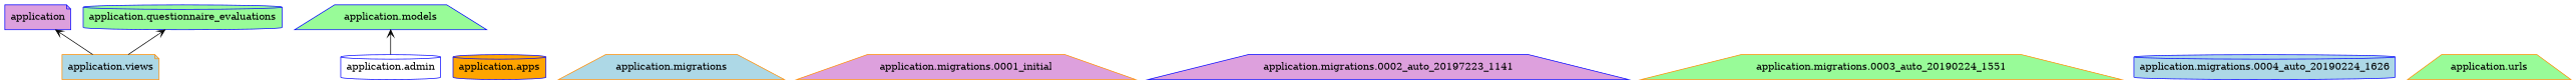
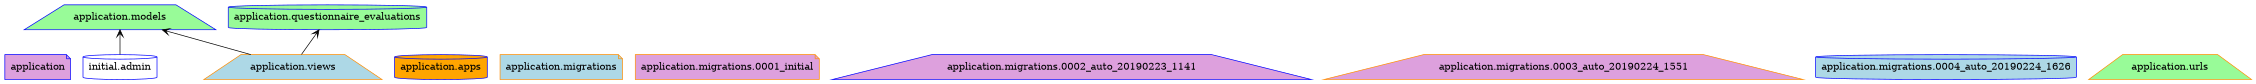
  digraph {
    rankdir=BT
    node [color=blue fillcolor=plum shape=trapezium style=filled]
    edge [arrowhead=open arrowtail=none]
    n1 [label=application shape=note]
-   n2 [fillcolor=white label="application.admin" shape=cylinder]
+   n2 [fillcolor=white label="initial.admin" shape=cylinder]
    n3 [fillcolor=palegreen label="application.models"]
    n4 [fillcolor=orange label="application.apps" shape=cylinder]
-   n5 [color=darkorange fillcolor=lightblue label="application.migrations"]
-   n6 [color=darkorange label="application.migrations.0001_initial"]
-   n7 [label="application.migrations.0002_auto_20197223_1141"]
-   n8 [color=darkorange fillcolor=palegreen label="application.migrations.0003_auto_20190224_1551"]
+   n5 [color=darkorange fillcolor=lightblue label="application.migrations" shape=note]
+   n6 [color=darkorange label="application.migrations.0001_initial" shape=note]
+   n7 [label="application.migrations.0002_auto_20190223_1141"]
+   n8 [color=darkorange label="application.migrations.0003_auto_20190224_1551"]
    n9 [fillcolor=lightblue label="application.migrations.0004_auto_20190224_1626" shape=cylinder]
    n10 [fillcolor=palegreen label="application.questionnaire_evaluations" shape=cylinder]
    n11 [color=darkorange fillcolor=palegreen label="application.urls"]
-   n12 [color=darkorange fillcolor=lightblue label="application.views" shape=note]
+   n12 [color=darkorange fillcolor=lightblue label="application.views"]
    n2 -> n3
-   n12 -> n1
+   n12 -> n3
    n12 -> n10
  }
